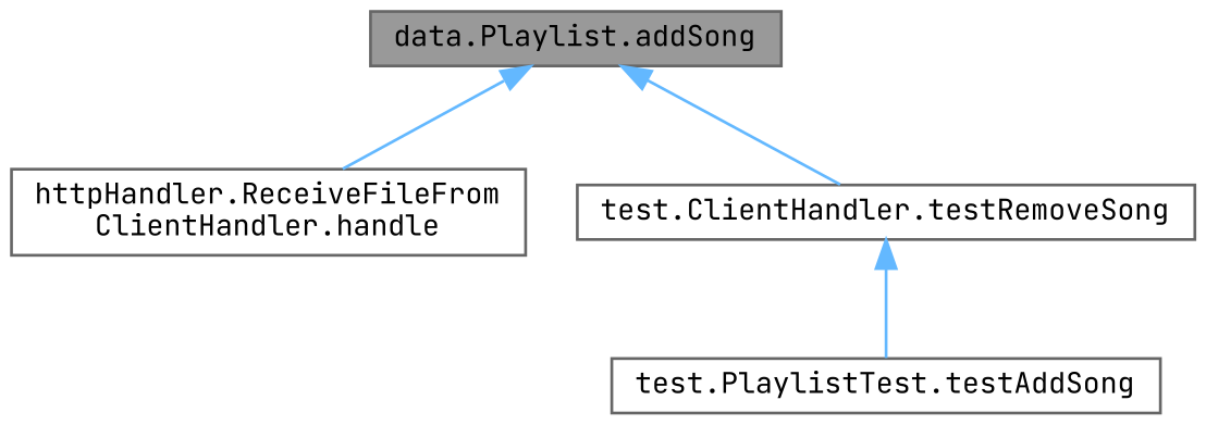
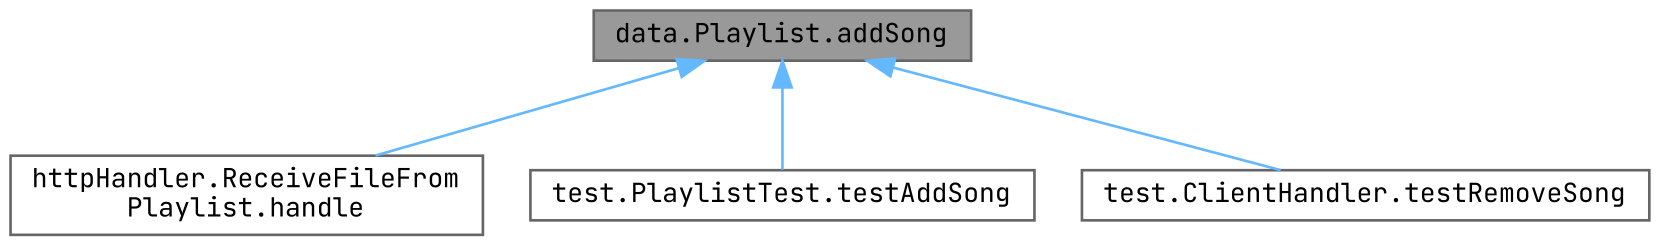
  digraph {
    fontname="JetBrains Mono"
    rankdir=TB
    node [color=grey40 fillcolor=white fontname="JetBrains Mono" fontsize=10 shape=box style=filled]
    edge [color=steelblue1 dir=back fontname="JetBrains Mono" fontsize=10 labelfontname=Helvetica labelfontsize=10 style=solid]
    n1 [color=gray40 fillcolor=grey60 fontcolor=black height=0.2 label="data.Playlist.addSong" width=0.4]
-   n2 [height=0.2 label="httpHandler.ReceiveFileFrom\lClientHandler.handle" width=0.4]
+   n2 [height=0.2 label="httpHandler.ReceiveFileFrom\lPlaylist.handle" width=0.4]
    n3 [height=0.2 label="test.PlaylistTest.testAddSong" width=0.4]
    n4 [height=0.2 label="test.ClientHandler.testRemoveSong" width=0.4]
    n1 -> n2
-   n4 -> n3
+   n1 -> n3
    n1 -> n4
  }
